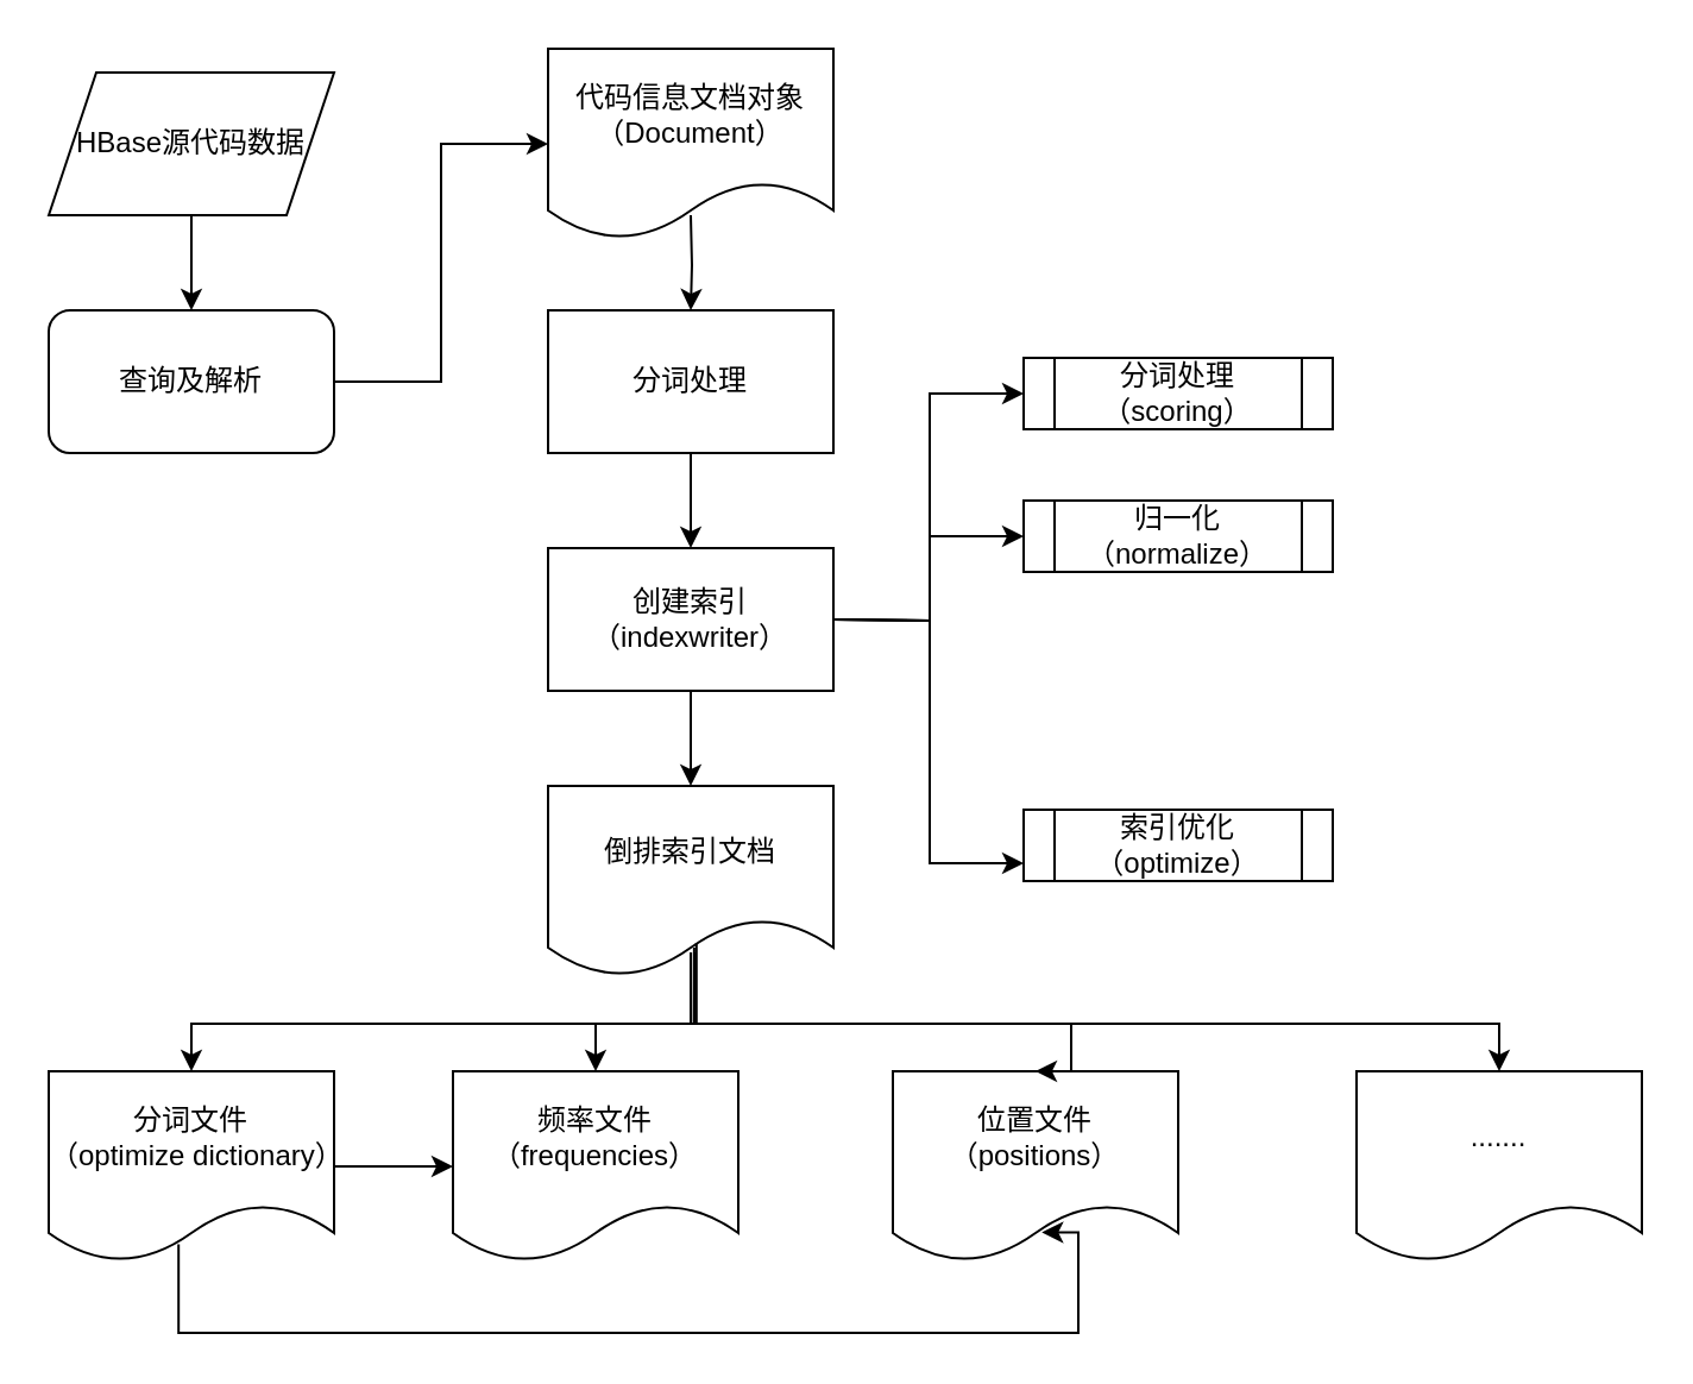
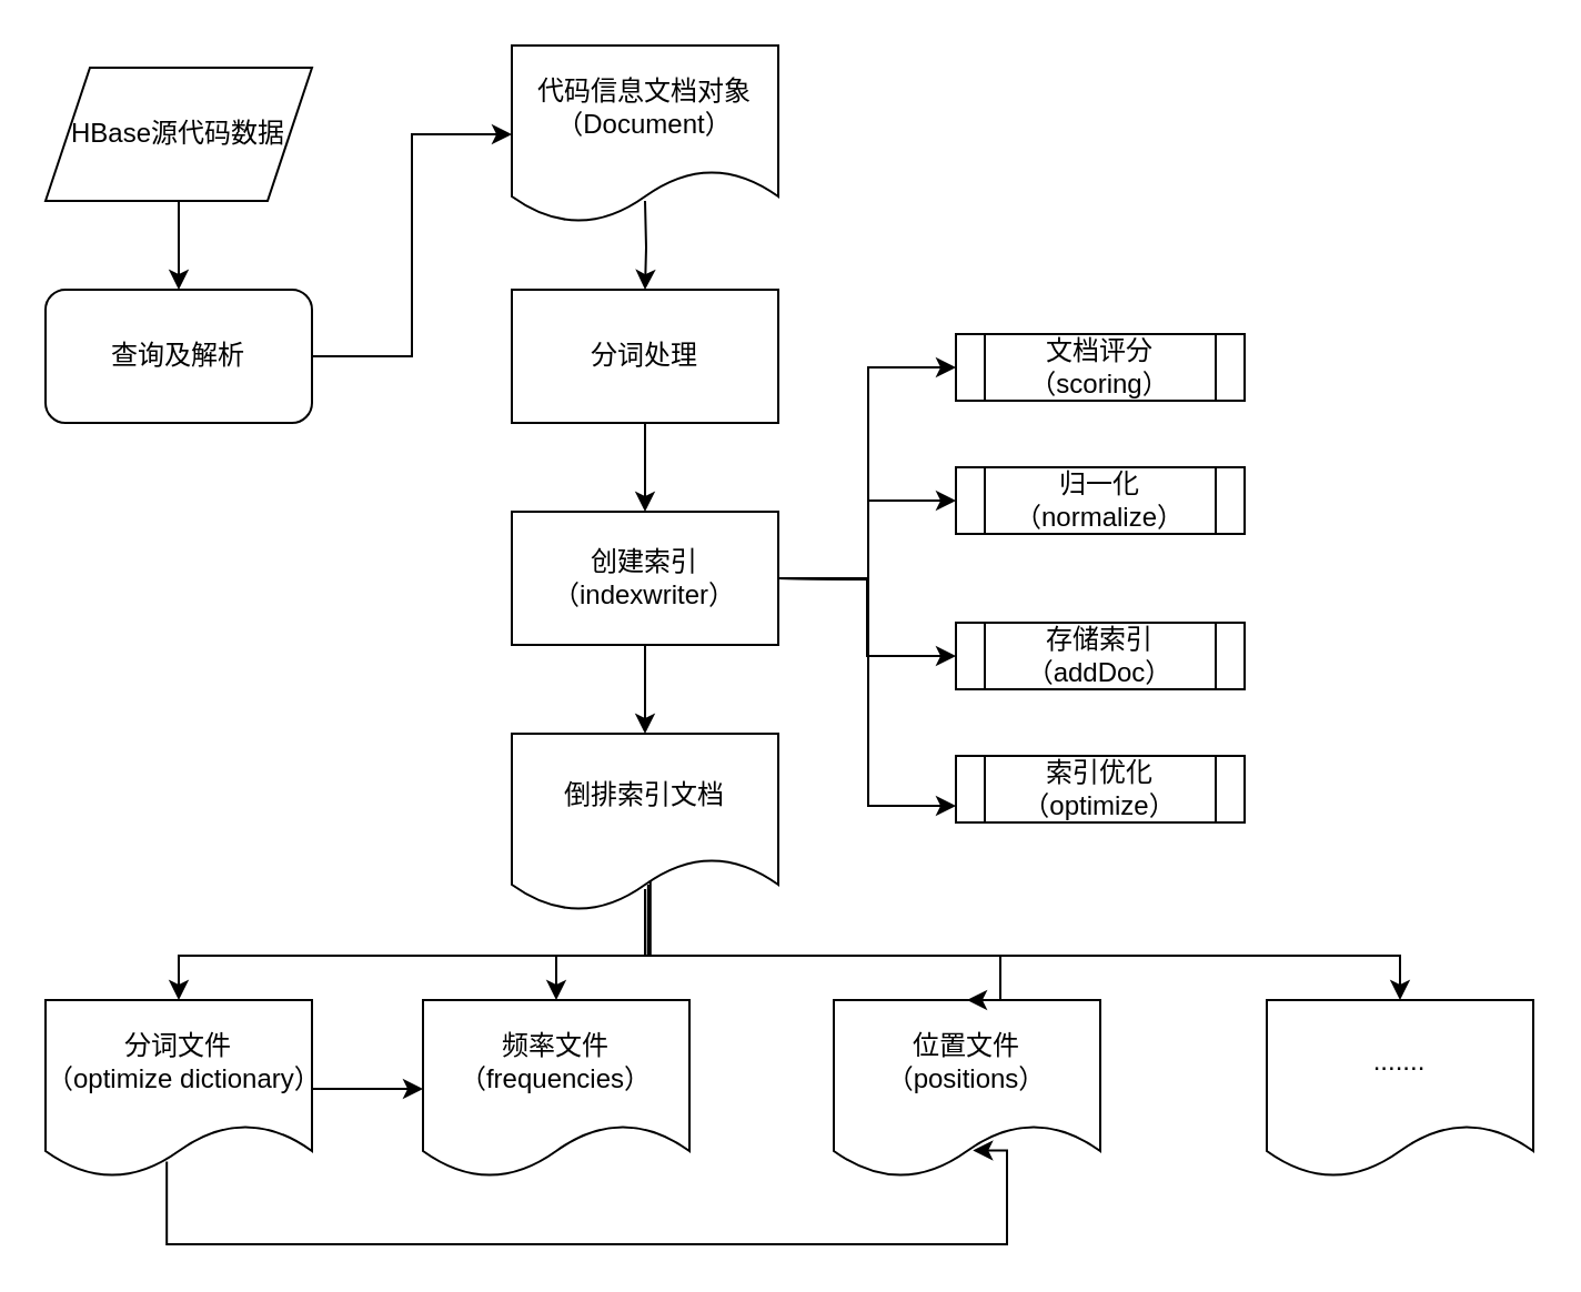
  <mxCell id="0" />
  <mxCell id="1" parent="0" />
  <mxCell id="2" value="" style="edgeStyle=orthogonalEdgeStyle;rounded=0;orthogonalLoop=1;jettySize=auto;html=1;" parent="1" source="3" target="4" edge="1"><mxGeometry relative="1" as="geometry" /></mxCell>
  <mxCell id="3" value="HBase源代码数据" style="shape=parallelogram;perimeter=parallelogramPerimeter;whiteSpace=wrap;html=1;fixedSize=1;" parent="1" vertex="1"><mxGeometry x="20" y="30" width="120" height="60" as="geometry" /></mxCell>
  <mxCell id="4" value="查询及解析" style="whiteSpace=wrap;html=1;rounded=1;" parent="1" vertex="1"><mxGeometry x="20" y="130" width="120" height="60" as="geometry" /></mxCell>
  <mxCell id="5" value="" style="edgeStyle=orthogonalEdgeStyle;rounded=0;orthogonalLoop=1;jettySize=auto;html=1;" parent="1" target="8" edge="1"><mxGeometry relative="1" as="geometry"><mxPoint x="290" y="90" as="sourcePoint" /></mxGeometry></mxCell>
  <mxCell id="6" value="代码信息文档对象&lt;br&gt;（Document）" style="shape=document;whiteSpace=wrap;html=1;boundedLbl=1;" parent="1" vertex="1"><mxGeometry x="230" y="20" width="120" height="80" as="geometry" /></mxCell>
  <mxCell id="7" value="" style="edgeStyle=orthogonalEdgeStyle;rounded=0;orthogonalLoop=1;jettySize=auto;html=1;" parent="1" source="8" target="11" edge="1"><mxGeometry relative="1" as="geometry" /></mxCell>
  <mxCell id="8" value="分词处理" style="rounded=0;whiteSpace=wrap;html=1;" parent="1" vertex="1"><mxGeometry x="230" y="130" width="120" height="60" as="geometry" /></mxCell>
  <mxCell id="9" value="" style="edgeStyle=orthogonalEdgeStyle;rounded=0;orthogonalLoop=1;jettySize=auto;html=1;" parent="1" source="11" edge="1"><mxGeometry relative="1" as="geometry"><mxPoint x="290" y="330" as="targetPoint" /></mxGeometry></mxCell>
+ <mxCell id="10" value="" style="edgeStyle=orthogonalEdgeStyle;rounded=0;orthogonalLoop=1;jettySize=auto;html=1;" parent="1" source="11" target="15" edge="1"><mxGeometry relative="1" as="geometry" /></mxCell>
  <mxCell id="11" value="创建索引&lt;br&gt;（indexwriter）" style="rounded=0;whiteSpace=wrap;html=1;" parent="1" vertex="1"><mxGeometry x="230" y="230" width="120" height="60" as="geometry" /></mxCell>
  <mxCell id="12" value="" style="endArrow=classic;html=1;rounded=0;exitX=1;exitY=0.5;exitDx=0;exitDy=0;entryX=0;entryY=0.5;entryDx=0;entryDy=0;edgeStyle=orthogonalEdgeStyle;" parent="1" source="4" target="6" edge="1"><mxGeometry width="50" height="50" relative="1" as="geometry"><mxPoint x="320" y="230" as="sourcePoint" /><mxPoint x="370" y="180" as="targetPoint" /></mxGeometry></mxCell>
- <mxCell id="13" value="分词处理（scoring）" style="shape=process;whiteSpace=wrap;html=1;backgroundOutline=1;" parent="1" vertex="1"><mxGeometry x="430" y="150" width="130" height="30" as="geometry" /></mxCell>
+ <mxCell id="13" value="文档评分（scoring）" style="shape=process;whiteSpace=wrap;html=1;backgroundOutline=1;" parent="1" vertex="1"><mxGeometry x="430" y="150" width="130" height="30" as="geometry" /></mxCell>
  <mxCell id="14" value="归一化&lt;br&gt;（normalize）" style="shape=process;whiteSpace=wrap;html=1;backgroundOutline=1;" parent="1" vertex="1"><mxGeometry x="430" y="210" width="130" height="30" as="geometry" /></mxCell>
+ <mxCell id="15" value="存储索引&lt;br&gt;（addDoc）" style="shape=process;whiteSpace=wrap;html=1;backgroundOutline=1;" parent="1" vertex="1"><mxGeometry x="430" y="280" width="130" height="30" as="geometry" /></mxCell>
  <mxCell id="16" value="索引优化&lt;br&gt;（optimize）" style="shape=process;whiteSpace=wrap;html=1;backgroundOutline=1;" parent="1" vertex="1"><mxGeometry x="430" y="340" width="130" height="30" as="geometry" /></mxCell>
  <mxCell id="17" value="" style="endArrow=classic;html=1;rounded=0;entryX=0;entryY=0.5;entryDx=0;entryDy=0;edgeStyle=orthogonalEdgeStyle;" parent="1" target="13" edge="1"><mxGeometry width="50" height="50" relative="1" as="geometry"><mxPoint x="350" y="260" as="sourcePoint" /><mxPoint x="370" y="170" as="targetPoint" /></mxGeometry></mxCell>
  <mxCell id="18" value="" style="endArrow=classic;html=1;rounded=0;entryX=0;entryY=0.5;entryDx=0;entryDy=0;edgeStyle=orthogonalEdgeStyle;" parent="1" target="14" edge="1"><mxGeometry width="50" height="50" relative="1" as="geometry"><mxPoint x="350" y="260" as="sourcePoint" /><mxPoint x="370" y="170" as="targetPoint" /></mxGeometry></mxCell>
  <mxCell id="19" value="" style="endArrow=classic;html=1;rounded=0;entryX=0;entryY=0.75;entryDx=0;entryDy=0;edgeStyle=orthogonalEdgeStyle;" parent="1" target="16" edge="1"><mxGeometry width="50" height="50" relative="1" as="geometry"><mxPoint x="350" y="260" as="sourcePoint" /><mxPoint x="370" y="170" as="targetPoint" /></mxGeometry></mxCell>
  <mxCell id="20" value="" style="edgeStyle=orthogonalEdgeStyle;rounded=0;orthogonalLoop=1;jettySize=auto;html=1;exitX=0.512;exitY=0.85;exitDx=0;exitDy=0;exitPerimeter=0;" parent="1" source="21" target="24" edge="1"><mxGeometry relative="1" as="geometry" /></mxCell>
  <mxCell id="21" value="倒排索引文档" style="shape=document;whiteSpace=wrap;html=1;boundedLbl=1;" parent="1" vertex="1"><mxGeometry x="230" y="330" width="120" height="80" as="geometry" /></mxCell>
  <mxCell id="22" value="" style="edgeStyle=orthogonalEdgeStyle;rounded=0;orthogonalLoop=1;jettySize=auto;html=1;" parent="1" source="23" target="24" edge="1"><mxGeometry relative="1" as="geometry" /></mxCell>
  <mxCell id="23" value="分词文件&lt;br&gt;（optimize dictionary）" style="shape=document;whiteSpace=wrap;html=1;boundedLbl=1;" parent="1" vertex="1"><mxGeometry x="20" y="450" width="120" height="80" as="geometry" /></mxCell>
  <mxCell id="24" value="频率文件&lt;br&gt;（frequencies）" style="shape=document;whiteSpace=wrap;html=1;boundedLbl=1;" parent="1" vertex="1"><mxGeometry x="190" y="450" width="120" height="80" as="geometry" /></mxCell>
  <mxCell id="25" value="位置文件&lt;br&gt;（positions）" style="shape=document;whiteSpace=wrap;html=1;boundedLbl=1;" parent="1" vertex="1"><mxGeometry x="375" y="450" width="120" height="80" as="geometry" /></mxCell>
  <mxCell id="26" value="......." style="shape=document;whiteSpace=wrap;html=1;boundedLbl=1;" parent="1" vertex="1"><mxGeometry x="570" y="450" width="120" height="80" as="geometry" /></mxCell>
  <mxCell id="27" value="" style="endArrow=classic;html=1;rounded=0;exitX=0.512;exitY=0.875;exitDx=0;exitDy=0;exitPerimeter=0;entryX=0.5;entryY=0;entryDx=0;entryDy=0;edgeStyle=orthogonalEdgeStyle;" parent="1" source="21" target="23" edge="1"><mxGeometry width="50" height="50" relative="1" as="geometry"><mxPoint x="270" y="290" as="sourcePoint" /><mxPoint x="320" y="240" as="targetPoint" /><Array as="points"><mxPoint x="291" y="430" /><mxPoint x="80" y="430" /></Array></mxGeometry></mxCell>
  <mxCell id="28" value="" style="endArrow=classic;html=1;rounded=0;exitX=0.52;exitY=0.825;exitDx=0;exitDy=0;exitPerimeter=0;entryX=0.5;entryY=0;entryDx=0;entryDy=0;edgeStyle=orthogonalEdgeStyle;" parent="1" source="21" target="25" edge="1"><mxGeometry width="50" height="50" relative="1" as="geometry"><mxPoint x="270" y="290" as="sourcePoint" /><mxPoint x="320" y="240" as="targetPoint" /><Array as="points"><mxPoint x="292" y="430" /><mxPoint x="450" y="430" /></Array></mxGeometry></mxCell>
  <mxCell id="29" value="" style="endArrow=classic;html=1;rounded=0;entryX=0.5;entryY=0;entryDx=0;entryDy=0;edgeStyle=orthogonalEdgeStyle;" parent="1" target="26" edge="1"><mxGeometry width="50" height="50" relative="1" as="geometry"><mxPoint x="290" y="400" as="sourcePoint" /><mxPoint x="320" y="240" as="targetPoint" /><Array as="points"><mxPoint x="290" y="430" /><mxPoint x="630" y="430" /></Array></mxGeometry></mxCell>
  <mxCell id="30" value="" style="endArrow=classic;html=1;rounded=0;exitX=0.455;exitY=0.91;exitDx=0;exitDy=0;exitPerimeter=0;entryX=0.522;entryY=0.847;entryDx=0;entryDy=0;entryPerimeter=0;edgeStyle=orthogonalEdgeStyle;" parent="1" source="23" target="25" edge="1"><mxGeometry width="50" height="50" relative="1" as="geometry"><mxPoint x="260" y="360" as="sourcePoint" /><mxPoint x="310" y="310" as="targetPoint" /><Array as="points"><mxPoint x="75" y="560" /><mxPoint x="453" y="560" /></Array></mxGeometry></mxCell>
